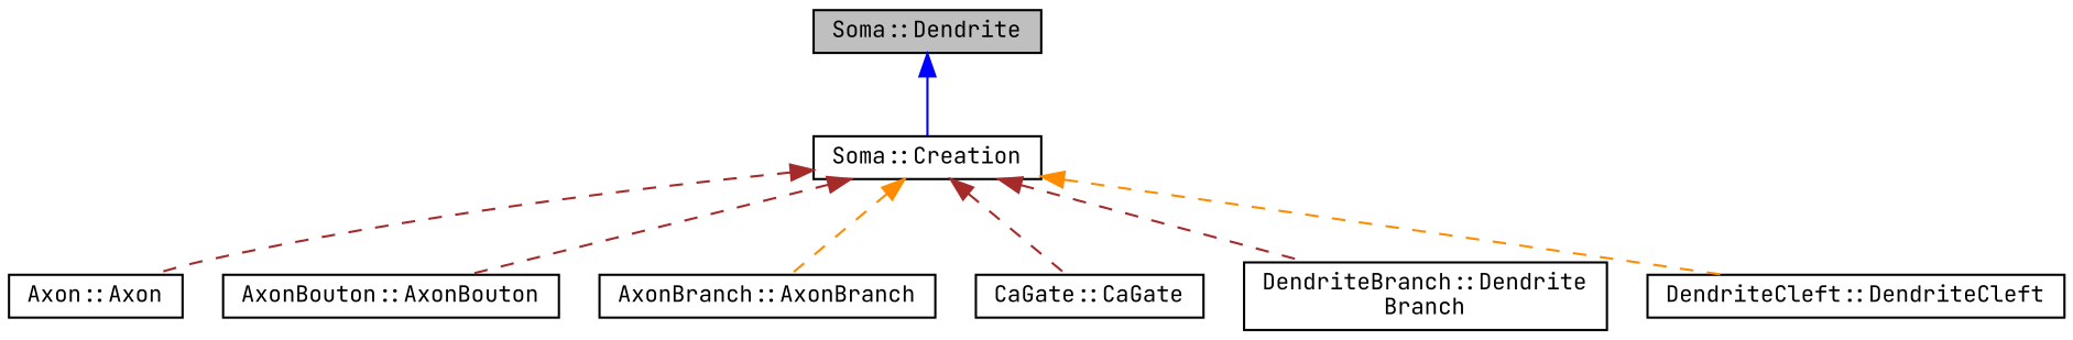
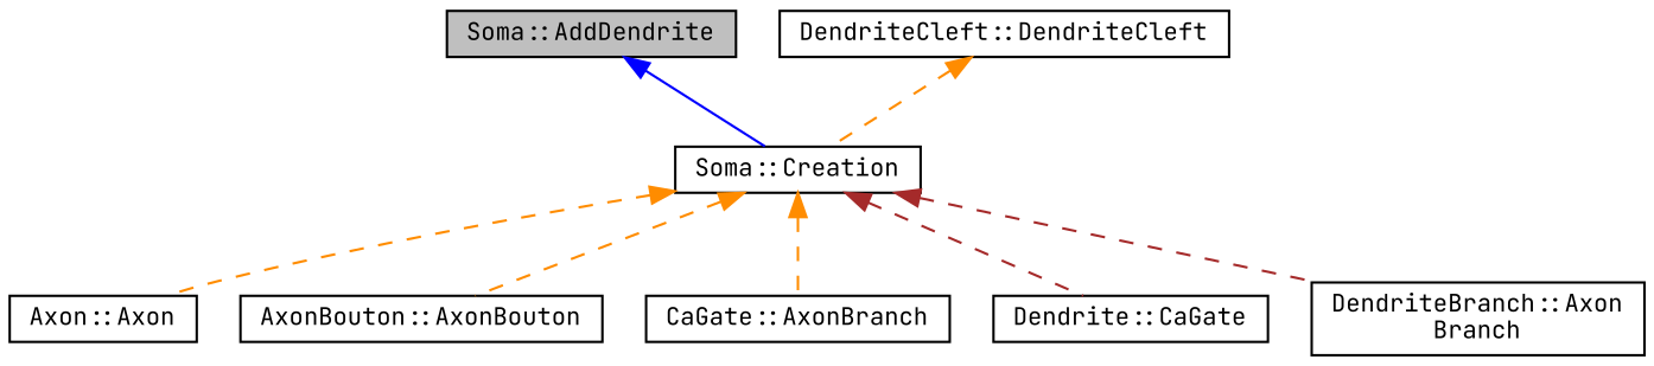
  digraph {
    fontname="JetBrains Mono"
    rankdir=TB
    node [color=black fillcolor=white fontname="JetBrains Mono" fontsize=10 shape=record style=filled]
    edge [color=brown dir=back fontname="JetBrains Mono" fontsize=10 labelfontname=Helvetica labelfontsize=10 style=dashed]
-   n1 [fillcolor=grey75 fontcolor=black height=0.2 label="Soma::Dendrite" width=0.4]
+   n1 [fillcolor=grey75 fontcolor=black height=0.2 label="Soma::AddDendrite" width=0.4]
    n2 [height=0.2 label="Soma::Creation" width=0.4]
    n3 [height=0.2 label="Axon::Axon" width=0.4]
    n4 [height=0.2 label="AxonBouton::AxonBouton" width=0.4]
-   n5 [height=0.2 label="AxonBranch::AxonBranch" width=0.4]
-   n6 [height=0.2 label="CaGate::CaGate" width=0.4]
-   n7 [height=0.2 label="DendriteBranch::Dendrite\lBranch" width=0.4]
+   n5 [height=0.2 label="CaGate::AxonBranch" width=0.4]
+   n6 [height=0.2 label="Dendrite::CaGate" width=0.4]
+   n7 [height=0.2 label="DendriteBranch::Axon\lBranch" width=0.4]
    n8 [height=0.2 label="DendriteCleft::DendriteCleft" width=0.4]
    n1 -> n2 [color=blue style=solid]
-   n2 -> n3
-   n2 -> n4
+   n2 -> n3 [color=darkorange]
+   n2 -> n4 [color=darkorange]
    n2 -> n5 [color=darkorange]
    n2 -> n6
    n2 -> n7
-   n2 -> n8 [color=darkorange]
+   n8 -> n2 [color=darkorange]
  }
